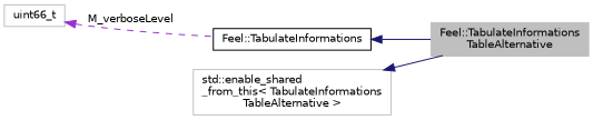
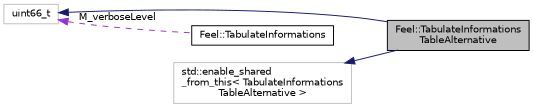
  digraph {
    rankdir=LR
    node [color=black fillcolor=white fontname=Helvetica fontsize=10 shape=record style=filled]
    edge [color=midnightblue dir=back fontname=Helvetica fontsize=10 labelfontname=Helvetica labelfontsize=10 style=solid]
-   n1 [color=grey75 fillcolor=grey75 fontcolor=black height=0.2 label="Feel::TabulateInformations\lTableAlternative" width=0.4]
+   n1 [fillcolor=grey75 fontcolor=black height=0.2 label="Feel::TabulateInformations\lTableAlternative" width=0.4]
    n2 [height=0.2 label="Feel::TabulateInformations" width=0.4]
    n3 [color=grey75 height=0.2 label=uint66_t width=0.4]
    n4 [color=grey75 height=0.2 label="std::enable_shared\l_from_this\< TabulateInformations\lTableAlternative \>" width=0.4]
-   n2 -> n1
+   n3 -> n1
    n3 -> n2 [color=darkorchid3 label=" M_verboseLevel" style=dashed]
    n4 -> n1
  }
